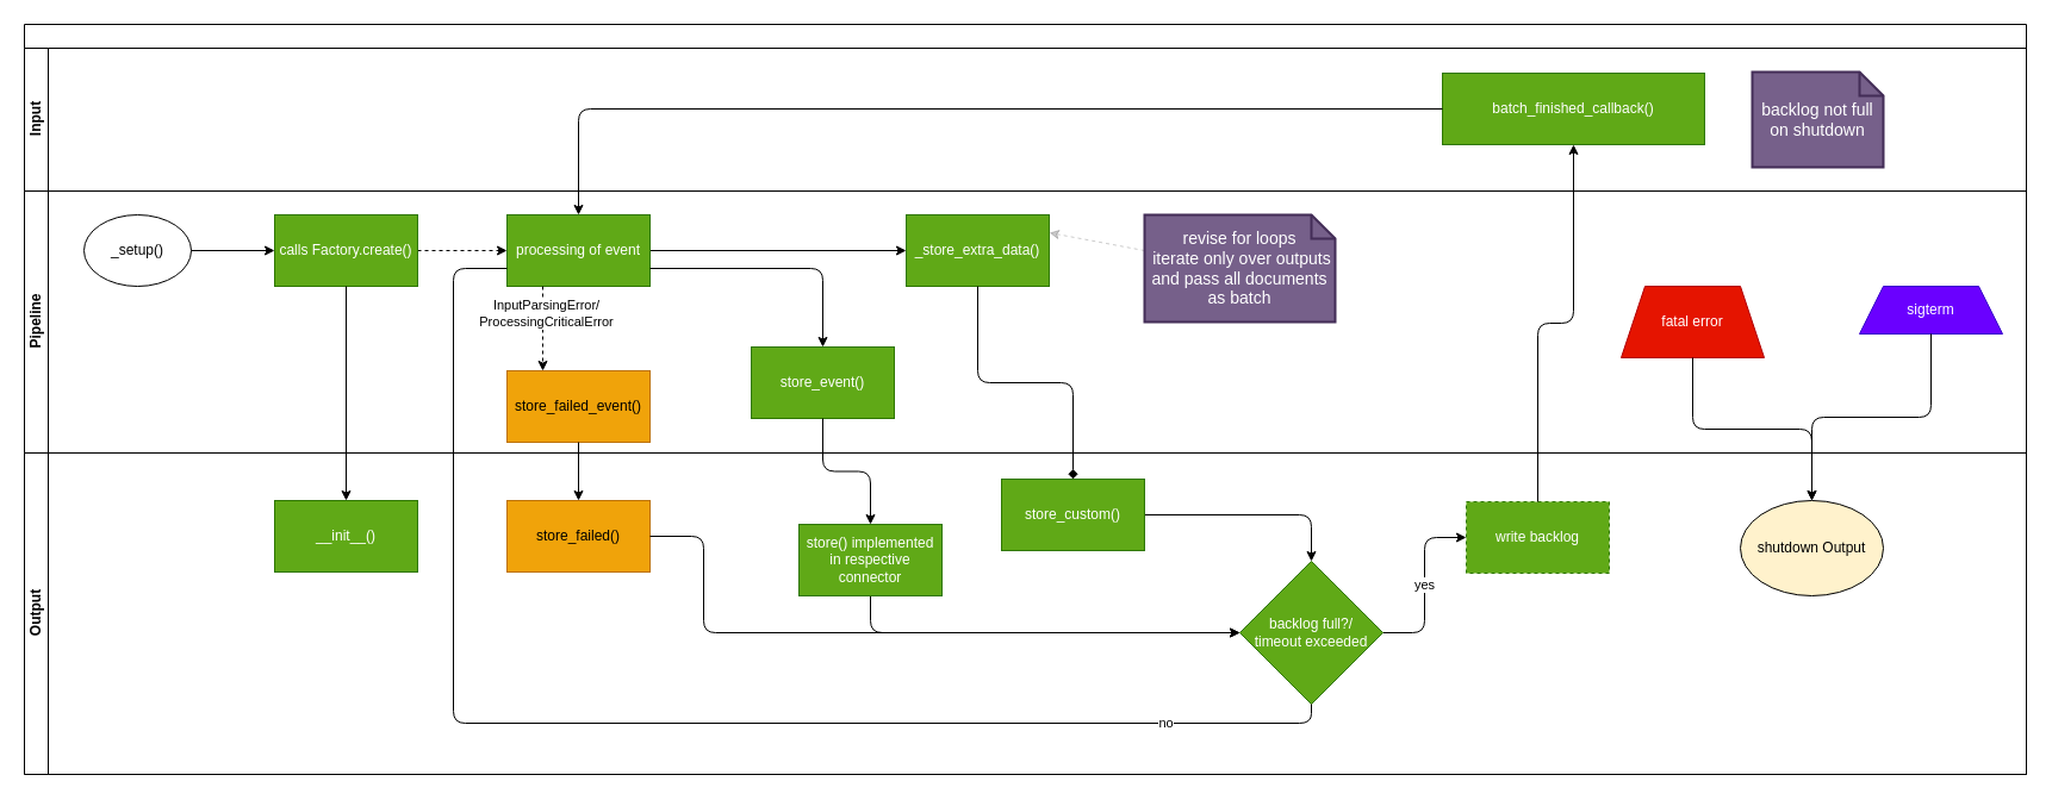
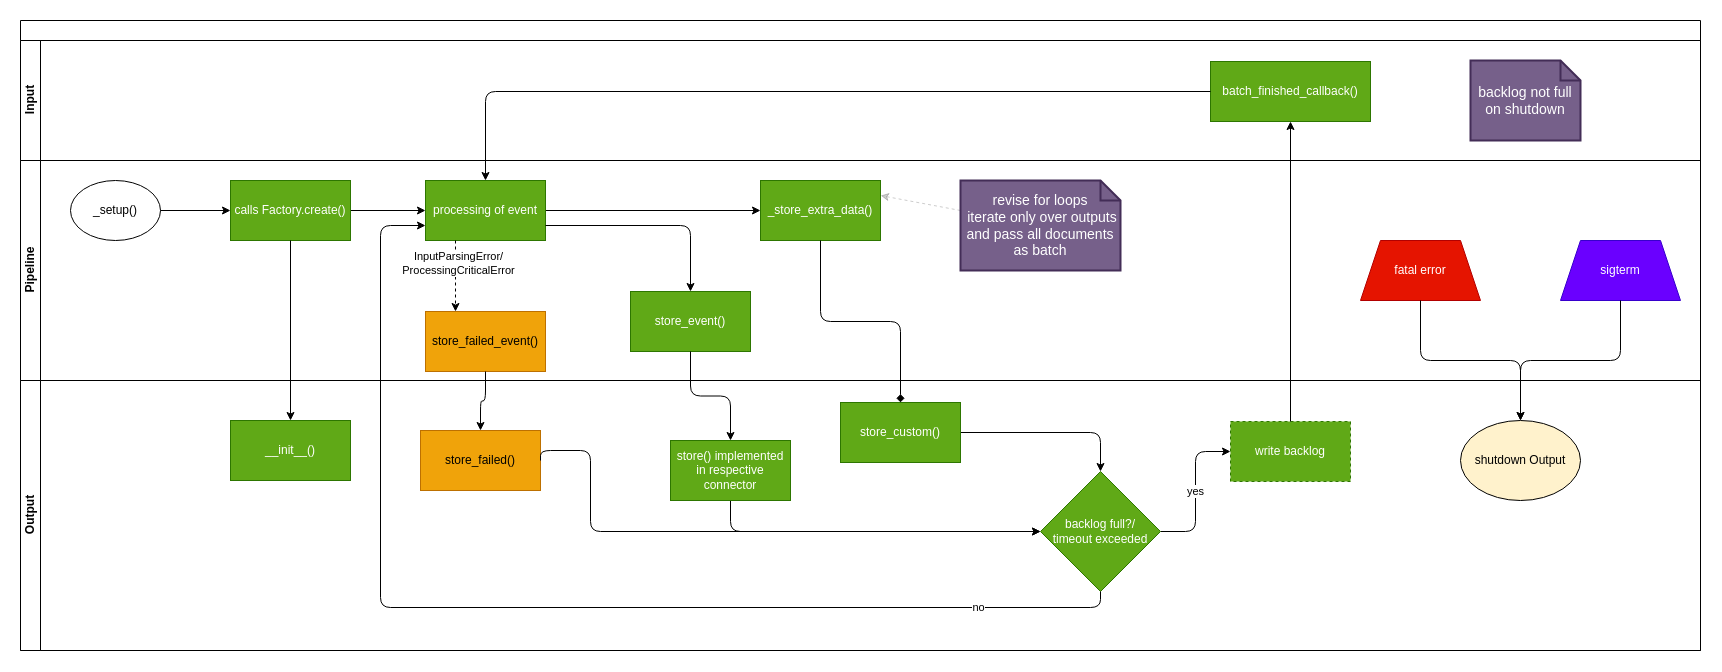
  <mxCell id="0" />
  <mxCell id="1" parent="0" />
  <mxCell id="2" value="" style="swimlane;childLayout=stackLayout;resizeParent=1;resizeParentMax=0;horizontal=1;startSize=20;horizontalStack=0;html=1;" parent="1" vertex="1"><mxGeometry x="20" y="20" width="1680" height="630" as="geometry" /></mxCell>
  <mxCell id="3" value="Input" style="swimlane;startSize=20;horizontal=0;html=1;" parent="2" vertex="1"><mxGeometry y="20" width="1680" height="120" as="geometry" /></mxCell>
- <mxCell id="4" value="batch_finished_callback()" style="rounded=0;whiteSpace=wrap;html=1;fillColor=#60a917;fontColor=#ffffff;strokeColor=#2D7600;" parent="3" vertex="1"><mxGeometry x="1190" y="21" width="220" height="60" as="geometry" /></mxCell>
+ <mxCell id="4" value="batch_finished_callback()" style="rounded=0;whiteSpace=wrap;html=1;fillColor=#60a917;fontColor=#ffffff;strokeColor=#2D7600;" parent="3" vertex="1"><mxGeometry x="1190" y="21" width="160" height="60" as="geometry" /></mxCell>
  <mxCell id="5" value="backlog not full on shutdown" style="shape=note;strokeWidth=2;fontSize=14;size=20;whiteSpace=wrap;html=1;fillColor=#76608a;strokeColor=#432D57;fontColor=#ffffff;" parent="3" vertex="1"><mxGeometry x="1450" y="20" width="110.0" height="80" as="geometry" /></mxCell>
  <mxCell id="6" value="Pipeline" style="swimlane;startSize=20;horizontal=0;html=1;" parent="2" vertex="1"><mxGeometry y="140" width="1680" height="220" as="geometry" /></mxCell>
  <mxCell id="7" value="_setup()" style="ellipse;whiteSpace=wrap;html=1;" parent="6" vertex="1"><mxGeometry x="50" y="20" width="90" height="60" as="geometry" /></mxCell>
  <mxCell id="8" value="" style="edgeStyle=none;html=1;" parent="6" source="7" target="10" edge="1"><mxGeometry relative="1" as="geometry"><mxPoint x="210" y="50" as="targetPoint" /></mxGeometry></mxCell>
- <mxCell id="9" value="" style="edgeStyle=none;html=1;dashed=1;" parent="6" source="10" target="12" edge="1"><mxGeometry relative="1" as="geometry" /></mxCell>
+ <mxCell id="9" value="" style="edgeStyle=none;html=1;" parent="6" source="10" target="12" edge="1"><mxGeometry relative="1" as="geometry" /></mxCell>
  <mxCell id="10" value="calls Factory.create()" style="whiteSpace=wrap;html=1;fillColor=#60a917;fontColor=#ffffff;strokeColor=#2D7600;" parent="6" vertex="1"><mxGeometry x="210" y="20" width="120" height="60" as="geometry" /></mxCell>
  <mxCell id="11" value="" style="edgeStyle=orthogonalEdgeStyle;html=1;" parent="6" source="12" target="18" edge="1"><mxGeometry relative="1" as="geometry" /></mxCell>
  <mxCell id="12" value="processing of event" style="whiteSpace=wrap;html=1;fillColor=#60a917;strokeColor=#2D7600;fontColor=#ffffff;" parent="6" vertex="1"><mxGeometry x="405" y="20" width="120" height="60" as="geometry" /></mxCell>
  <mxCell id="13" value="store_event()" style="whiteSpace=wrap;html=1;rounded=0;fillColor=#60a917;fontColor=#ffffff;strokeColor=#2D7600;" parent="6" vertex="1"><mxGeometry x="610" y="131" width="120" height="60" as="geometry" /></mxCell>
  <mxCell id="14" value="" style="edgeStyle=orthogonalEdgeStyle;html=1;entryX=0.5;entryY=0;entryDx=0;entryDy=0;exitX=1;exitY=0.75;exitDx=0;exitDy=0;" parent="6" source="12" target="13" edge="1"><mxGeometry relative="1" as="geometry"><mxPoint x="610" y="50" as="targetPoint" /></mxGeometry></mxCell>
  <mxCell id="15" value="store_failed_event()" style="whiteSpace=wrap;html=1;fillColor=#f0a30a;strokeColor=#BD7000;fontColor=#000000;" parent="6" vertex="1"><mxGeometry x="405" y="151" width="120" height="60" as="geometry" /></mxCell>
  <mxCell id="16" value="fatal error" style="shape=trapezoid;perimeter=trapezoidPerimeter;whiteSpace=wrap;html=1;fixedSize=1;fillColor=#e51400;fontColor=#ffffff;strokeColor=#B20000;" parent="6" vertex="1"><mxGeometry x="1340" y="80" width="120" height="60" as="geometry" /></mxCell>
- <mxCell id="17" value="sigterm" style="shape=trapezoid;perimeter=trapezoidPerimeter;whiteSpace=wrap;html=1;fixedSize=1;fillColor=#6a00ff;strokeColor=#3700CC;fontColor=#ffffff;" parent="6" vertex="1"><mxGeometry x="1540" y="80" width="120" height="40" as="geometry" /></mxCell>
+ <mxCell id="17" value="sigterm" style="shape=trapezoid;perimeter=trapezoidPerimeter;whiteSpace=wrap;html=1;fixedSize=1;fillColor=#6a00ff;strokeColor=#3700CC;fontColor=#ffffff;" parent="6" vertex="1"><mxGeometry x="1540" y="80" width="120" height="60" as="geometry" /></mxCell>
  <mxCell id="18" value="_store_extra_data()" style="whiteSpace=wrap;html=1;fillColor=#60a917;strokeColor=#2D7600;fontColor=#ffffff;" parent="6" vertex="1"><mxGeometry x="740" y="20" width="120" height="60" as="geometry" /></mxCell>
  <mxCell id="19" style="html=1;entryX=1;entryY=0.25;entryDx=0;entryDy=0;dashed=1;opacity=20;" parent="6" source="20" target="18" edge="1"><mxGeometry relative="1" as="geometry" /></mxCell>
  <mxCell id="20" value="revise for loops&lt;br&gt;&amp;nbsp;iterate only over outputs and pass all documents as batch" style="shape=note;strokeWidth=2;fontSize=14;size=20;whiteSpace=wrap;html=1;fillColor=#76608a;strokeColor=#432D57;fontColor=#ffffff;" parent="6" vertex="1"><mxGeometry x="940" y="20" width="160" height="90" as="geometry" /></mxCell>
  <mxCell id="21" value="" style="edgeStyle=none;html=1;dashed=1;entryX=0.25;entryY=0;entryDx=0;entryDy=0;exitX=0.25;exitY=1;exitDx=0;exitDy=0;" parent="6" source="12" target="15" edge="1"><mxGeometry relative="1" as="geometry"><mxPoint x="420" y="71" as="sourcePoint" /><mxPoint x="429" y="160" as="targetPoint" /></mxGeometry></mxCell>
  <mxCell id="22" value="InputParsingError/&lt;br&gt;ProcessingCriticalError" style="edgeLabel;html=1;align=center;verticalAlign=middle;resizable=0;points=[];" parent="21" vertex="1" connectable="0"><mxGeometry x="-0.685" y="2" relative="1" as="geometry"><mxPoint y="11" as="offset" /></mxGeometry></mxCell>
  <mxCell id="23" value="Output" style="swimlane;startSize=20;horizontal=0;html=1;" parent="2" vertex="1"><mxGeometry y="360" width="1680" height="270" as="geometry" /></mxCell>
  <mxCell id="24" value="__init__()" style="whiteSpace=wrap;html=1;fillColor=#60a917;strokeColor=#2D7600;fontColor=#ffffff;" parent="23" vertex="1"><mxGeometry x="210" y="40" width="120" height="60" as="geometry" /></mxCell>
  <mxCell id="25" value="" style="edgeStyle=orthogonalEdgeStyle;html=1;exitX=0.5;exitY=1;exitDx=0;exitDy=0;" parent="23" source="26" target="28" edge="1"><mxGeometry relative="1" as="geometry"><Array as="points"><mxPoint x="710" y="151" /></Array></mxGeometry></mxCell>
  <mxCell id="26" value="store() implemented in respective connector&lt;span style=&quot;color: rgba(0, 0, 0, 0); font-family: monospace; font-size: 0px; text-align: start;&quot;&gt;%3CmxGraphModel%3E%3Croot%3E%3CmxCell%20id%3D%220%22%2F%3E%3CmxCell%20id%3D%221%22%20parent%3D%220%22%2F%3E%3CmxCell%20id%3D%222%22%20value%3D%22backlog%20full%3F%2F%26lt%3Bbr%26gt%3Btimeout%20exceeded%22%20style%3D%22rhombus%3BwhiteSpace%3Dwrap%3Bhtml%3D1%3Brounded%3D0%3BfillColor%3D%2360a917%3BfontColor%3D%23ffffff%3BstrokeColor%3D%232D7600%3B%22%20vertex%3D%221%22%20parent%3D%221%22%3E%3CmxGeometry%20x%3D%221000%22%20y%3D%22425%22%20width%3D%22120%22%20height%3D%22120%22%20as%3D%22geometry%22%2F%3E%3C%2FmxCell%3E%3C%2Froot%3E%3C%2FmxGraphModel%3E&lt;/span&gt;" style="whiteSpace=wrap;html=1;fillColor=#60a917;strokeColor=#2D7600;fontColor=#ffffff;rounded=0;" parent="23" vertex="1"><mxGeometry x="650" y="60" width="120" height="60" as="geometry" /></mxCell>
  <mxCell id="27" value="yes" style="edgeStyle=orthogonalEdgeStyle;html=1;" parent="23" source="28" target="29" edge="1"><mxGeometry relative="1" as="geometry" /></mxCell>
  <mxCell id="28" value="backlog full?/&lt;br&gt;timeout exceeded" style="rhombus;whiteSpace=wrap;html=1;rounded=0;fillColor=#60a917;fontColor=#ffffff;strokeColor=#2D7600;" parent="23" vertex="1"><mxGeometry x="1020" y="91" width="120" height="120" as="geometry" /></mxCell>
  <mxCell id="29" value="write backlog" style="whiteSpace=wrap;html=1;rounded=0;fillColor=#60a917;fontColor=#ffffff;strokeColor=#2D7600;dashed=1;" parent="23" vertex="1"><mxGeometry x="1210" y="41" width="120" height="60" as="geometry" /></mxCell>
- <mxCell id="30" value="store_failed()" style="whiteSpace=wrap;html=1;fillColor=#f0a30a;strokeColor=#BD7000;fontColor=#000000;" parent="23" vertex="1"><mxGeometry x="405" y="40" width="120" height="60" as="geometry" /></mxCell>
+ <mxCell id="30" value="store_failed()" style="whiteSpace=wrap;html=1;fillColor=#f0a30a;strokeColor=#BD7000;fontColor=#000000;" parent="23" vertex="1"><mxGeometry x="400" y="50" width="120" height="60" as="geometry" /></mxCell>
  <mxCell id="31" value="shutdown Output" style="ellipse;whiteSpace=wrap;html=1;fillColor=#fff2cc;" parent="23" vertex="1"><mxGeometry x="1440" y="40" width="120" height="80" as="geometry" /></mxCell>
  <mxCell id="32" style="edgeStyle=orthogonalEdgeStyle;html=1;entryX=0.5;entryY=0;entryDx=0;entryDy=0;" parent="23" source="33" target="28" edge="1"><mxGeometry relative="1" as="geometry" /></mxCell>
  <mxCell id="33" value="store_custom()" style="whiteSpace=wrap;html=1;fillColor=#60a917;strokeColor=#2D7600;fontColor=#ffffff;" parent="23" vertex="1"><mxGeometry x="820" y="22" width="120" height="60" as="geometry" /></mxCell>
  <mxCell id="34" style="edgeStyle=orthogonalEdgeStyle;html=1;entryX=0;entryY=0.5;entryDx=0;entryDy=0;exitX=1;exitY=0.5;exitDx=0;exitDy=0;" parent="23" source="30" target="28" edge="1"><mxGeometry relative="1" as="geometry"><Array as="points"><mxPoint x="570" y="70" /><mxPoint x="570" y="151" /></Array></mxGeometry></mxCell>
  <mxCell id="35" value="" style="edgeStyle=none;html=1;" parent="2" source="10" target="24" edge="1"><mxGeometry relative="1" as="geometry" /></mxCell>
  <mxCell id="36" style="edgeStyle=orthogonalEdgeStyle;html=1;entryX=0.5;entryY=1;entryDx=0;entryDy=0;" parent="2" source="29" target="4" edge="1"><mxGeometry relative="1" as="geometry" /></mxCell>
- <mxCell id="37" value="no" style="edgeStyle=orthogonalEdgeStyle;html=1;exitX=0.5;exitY=1;exitDx=0;exitDy=0;entryX=0;entryY=0.75;entryDx=0;entryDy=0;endArrow=none;" parent="2" source="28" target="12" edge="1"><mxGeometry x="-0.763" relative="1" as="geometry"><Array as="points"><mxPoint x="1080" y="587" /><mxPoint x="360" y="587" /><mxPoint x="360" y="205" /></Array><mxPoint as="offset" /></mxGeometry></mxCell>
+ <mxCell id="37" value="no" style="edgeStyle=orthogonalEdgeStyle;html=1;exitX=0.5;exitY=1;exitDx=0;exitDy=0;entryX=0;entryY=0.75;entryDx=0;entryDy=0;" parent="2" source="28" target="12" edge="1"><mxGeometry x="-0.763" relative="1" as="geometry"><Array as="points"><mxPoint x="1080" y="587" /><mxPoint x="360" y="587" /><mxPoint x="360" y="205" /></Array><mxPoint as="offset" /></mxGeometry></mxCell>
  <mxCell id="38" value="" style="edgeStyle=orthogonalEdgeStyle;html=1;" parent="2" source="13" target="26" edge="1"><mxGeometry relative="1" as="geometry" /></mxCell>
  <mxCell id="39" value="" style="edgeStyle=orthogonalEdgeStyle;html=1;" parent="2" source="15" target="30" edge="1"><mxGeometry relative="1" as="geometry" /></mxCell>
  <mxCell id="40" style="edgeStyle=orthogonalEdgeStyle;html=1;entryX=0.5;entryY=0;entryDx=0;entryDy=0;" parent="2" source="4" target="12" edge="1"><mxGeometry relative="1" as="geometry" /></mxCell>
  <mxCell id="41" style="edgeStyle=orthogonalEdgeStyle;html=1;entryX=0.5;entryY=0;entryDx=0;entryDy=0;" parent="2" source="16" target="31" edge="1"><mxGeometry relative="1" as="geometry" /></mxCell>
  <mxCell id="42" style="edgeStyle=orthogonalEdgeStyle;html=1;entryX=0.5;entryY=0;entryDx=0;entryDy=0;" parent="2" source="17" target="31" edge="1"><mxGeometry relative="1" as="geometry" /></mxCell>
  <mxCell id="43" value="" style="edgeStyle=orthogonalEdgeStyle;html=1;endArrow=diamond;" parent="2" source="18" target="33" edge="1"><mxGeometry relative="1" as="geometry" /></mxCell>
